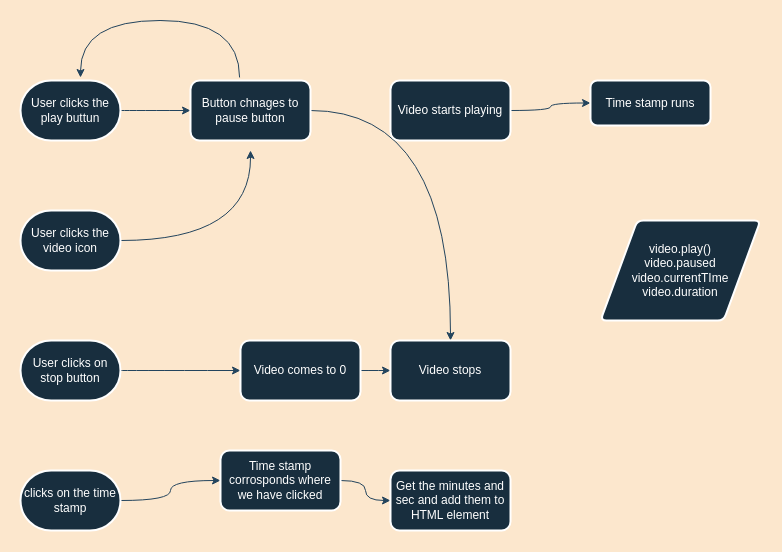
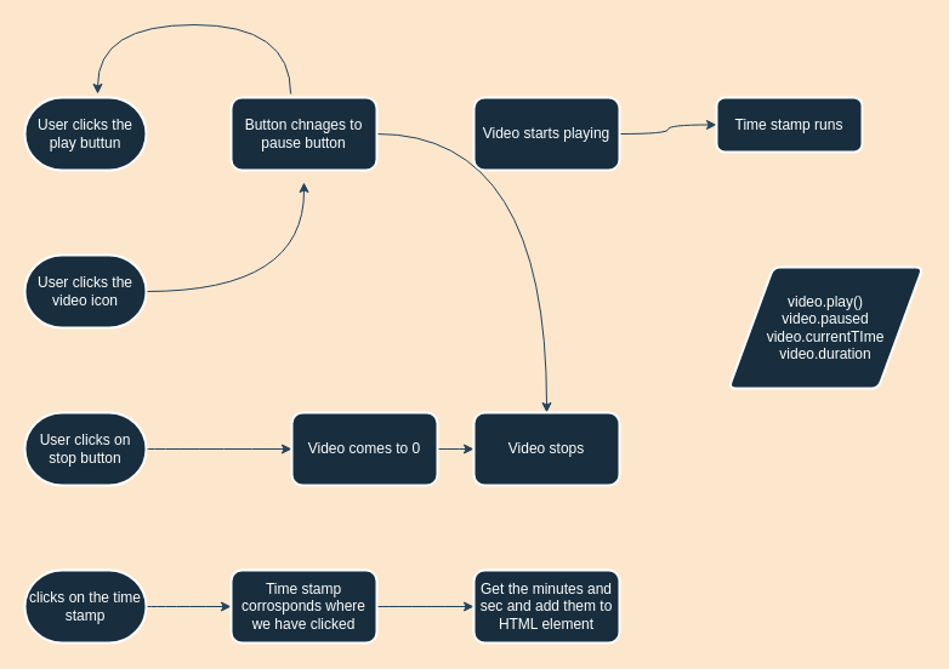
  <mxCell id="0" />
  <mxCell id="1" parent="0" />
- <mxCell id="2" value="" style="edgeStyle=orthogonalEdgeStyle;orthogonalLoop=1;jettySize=auto;html=1;curved=1;strokeColor=#23445D;labelBackgroundColor=#FCE7CD;" edge="1" parent="1" source="3" target="5"><mxGeometry relative="1" as="geometry"><Array as="points" /></mxGeometry></mxCell>
  <mxCell id="3" value="User clicks the play buttun&lt;br&gt;" style="strokeWidth=2;html=1;shape=mxgraph.flowchart.terminator;whiteSpace=wrap;rounded=1;fillColor=#182E3E;strokeColor=#FFFFFF;fontColor=#FFFFFF;" vertex="1" parent="1"><mxGeometry x="20" y="80" width="100" height="60" as="geometry" /></mxCell>
  <mxCell id="4" value="" style="edgeStyle=orthogonalEdgeStyle;orthogonalLoop=1;jettySize=auto;html=1;curved=1;strokeColor=#23445D;labelBackgroundColor=#FCE7CD;" edge="1" parent="1" source="5" target="13"><mxGeometry relative="1" as="geometry" /></mxCell>
  <mxCell id="5" value="Button chnages to pause button" style="whiteSpace=wrap;html=1;strokeWidth=2;rounded=1;fillColor=#182E3E;strokeColor=#FFFFFF;fontColor=#FFFFFF;" vertex="1" parent="1"><mxGeometry x="190" y="80" width="120" height="60" as="geometry" /></mxCell>
  <mxCell id="6" value="" style="edgeStyle=orthogonalEdgeStyle;orthogonalLoop=1;jettySize=auto;html=1;curved=1;strokeColor=#23445D;labelBackgroundColor=#FCE7CD;" edge="1" parent="1" source="7" target="8"><mxGeometry relative="1" as="geometry" /></mxCell>
  <mxCell id="7" value="Video starts playing" style="whiteSpace=wrap;html=1;strokeWidth=2;rounded=1;fillColor=#182E3E;strokeColor=#FFFFFF;fontColor=#FFFFFF;" vertex="1" parent="1"><mxGeometry x="390" y="80" width="120" height="60" as="geometry" /></mxCell>
  <mxCell id="8" value="Time stamp runs" style="whiteSpace=wrap;html=1;strokeWidth=2;rounded=1;fillColor=#182E3E;strokeColor=#FFFFFF;fontColor=#FFFFFF;" vertex="1" parent="1"><mxGeometry x="590" y="80" width="120" height="45" as="geometry" /></mxCell>
  <mxCell id="9" value="" style="edgeStyle=orthogonalEdgeStyle;orthogonalLoop=1;jettySize=auto;html=1;curved=1;strokeColor=#23445D;labelBackgroundColor=#FCE7CD;" edge="1" parent="1" source="10" target="12"><mxGeometry relative="1" as="geometry" /></mxCell>
  <mxCell id="10" value="User clicks on stop button" style="strokeWidth=2;html=1;shape=mxgraph.flowchart.terminator;whiteSpace=wrap;rounded=1;fillColor=#182E3E;strokeColor=#FFFFFF;fontColor=#FFFFFF;" vertex="1" parent="1"><mxGeometry x="20" y="340" width="100" height="60" as="geometry" /></mxCell>
  <mxCell id="11" value="" style="edgeStyle=orthogonalEdgeStyle;orthogonalLoop=1;jettySize=auto;html=1;curved=1;strokeColor=#23445D;labelBackgroundColor=#FCE7CD;" edge="1" parent="1" source="12" target="13"><mxGeometry relative="1" as="geometry" /></mxCell>
  <mxCell id="12" value="Video comes to 0" style="whiteSpace=wrap;html=1;strokeWidth=2;rounded=1;fillColor=#182E3E;strokeColor=#FFFFFF;fontColor=#FFFFFF;" vertex="1" parent="1"><mxGeometry x="240" y="340" width="120" height="60" as="geometry" /></mxCell>
  <mxCell id="13" value="Video stops" style="whiteSpace=wrap;html=1;strokeWidth=2;rounded=1;fillColor=#182E3E;strokeColor=#FFFFFF;fontColor=#FFFFFF;" vertex="1" parent="1"><mxGeometry x="390" y="340" width="120" height="60" as="geometry" /></mxCell>
  <mxCell id="14" value="" style="edgeStyle=orthogonalEdgeStyle;orthogonalLoop=1;jettySize=auto;html=1;curved=1;strokeColor=#23445D;labelBackgroundColor=#FCE7CD;" edge="1" parent="1" source="15" target="17"><mxGeometry relative="1" as="geometry" /></mxCell>
  <mxCell id="15" value="clicks on the time stamp" style="strokeWidth=2;html=1;shape=mxgraph.flowchart.terminator;whiteSpace=wrap;rounded=1;fillColor=#182E3E;strokeColor=#FFFFFF;fontColor=#FFFFFF;" vertex="1" parent="1"><mxGeometry x="20" y="470" width="100" height="60" as="geometry" /></mxCell>
  <mxCell id="16" value="" style="edgeStyle=orthogonalEdgeStyle;orthogonalLoop=1;jettySize=auto;html=1;curved=1;strokeColor=#23445D;labelBackgroundColor=#FCE7CD;" edge="1" parent="1" source="17" target="21"><mxGeometry relative="1" as="geometry" /></mxCell>
- <mxCell id="17" value="Time stamp corrosponds where we have clicked" style="whiteSpace=wrap;html=1;strokeWidth=2;rounded=1;fillColor=#182E3E;strokeColor=#FFFFFF;fontColor=#FFFFFF;" vertex="1" parent="1"><mxGeometry x="220" y="450" width="120" height="60" as="geometry" /></mxCell>
+ <mxCell id="17" value="Time stamp corrosponds where we have clicked" style="whiteSpace=wrap;html=1;strokeWidth=2;rounded=1;fillColor=#182E3E;strokeColor=#FFFFFF;fontColor=#FFFFFF;" vertex="1" parent="1"><mxGeometry x="190" y="470" width="120" height="60" as="geometry" /></mxCell>
  <mxCell id="18" value="" style="edgeStyle=segmentEdgeStyle;endArrow=classic;html=1;exitX=0.409;exitY=-0.051;exitDx=0;exitDy=0;exitPerimeter=0;curved=1;strokeColor=#23445D;labelBackgroundColor=#FCE7CD;" edge="1" parent="1" source="5"><mxGeometry width="50" height="50" relative="1" as="geometry"><mxPoint x="240" y="70" as="sourcePoint" /><mxPoint x="80" y="77" as="targetPoint" /><Array as="points"><mxPoint x="239" y="20" /></Array></mxGeometry></mxCell>
  <mxCell id="19" value="" style="edgeStyle=orthogonalEdgeStyle;orthogonalLoop=1;jettySize=auto;html=1;curved=1;strokeColor=#23445D;labelBackgroundColor=#FCE7CD;" edge="1" parent="1" source="20"><mxGeometry relative="1" as="geometry"><mxPoint x="250" y="150" as="targetPoint" /></mxGeometry></mxCell>
  <mxCell id="20" value="User clicks the video icon" style="strokeWidth=2;html=1;shape=mxgraph.flowchart.terminator;whiteSpace=wrap;rounded=1;fillColor=#182E3E;strokeColor=#FFFFFF;fontColor=#FFFFFF;" vertex="1" parent="1"><mxGeometry x="20" y="210" width="100" height="60" as="geometry" /></mxCell>
  <mxCell id="21" value="Get the minutes and sec and add them to HTML element" style="whiteSpace=wrap;html=1;strokeWidth=2;rounded=1;fillColor=#182E3E;strokeColor=#FFFFFF;fontColor=#FFFFFF;" vertex="1" parent="1"><mxGeometry x="390" y="470" width="120" height="60" as="geometry" /></mxCell>
  <mxCell id="22" value="video.play()&lt;br&gt;video.paused&lt;br&gt;video.currentTIme&lt;br&gt;video.duration" style="shape=parallelogram;html=1;strokeWidth=2;perimeter=parallelogramPerimeter;whiteSpace=wrap;arcSize=12;size=0.23;rounded=1;fillColor=#182E3E;strokeColor=#FFFFFF;fontColor=#FFFFFF;" vertex="1" parent="1"><mxGeometry x="600" y="220" width="160" height="100" as="geometry" /></mxCell>
